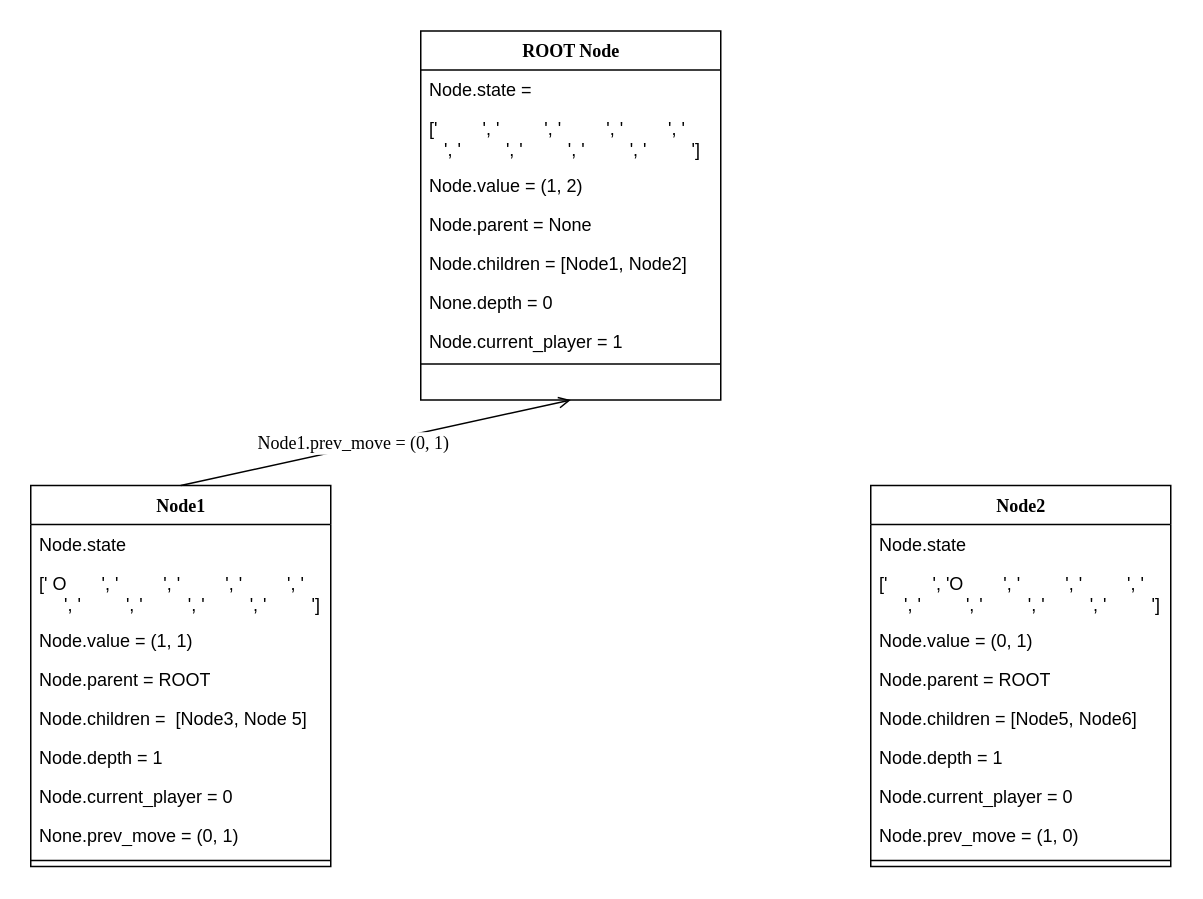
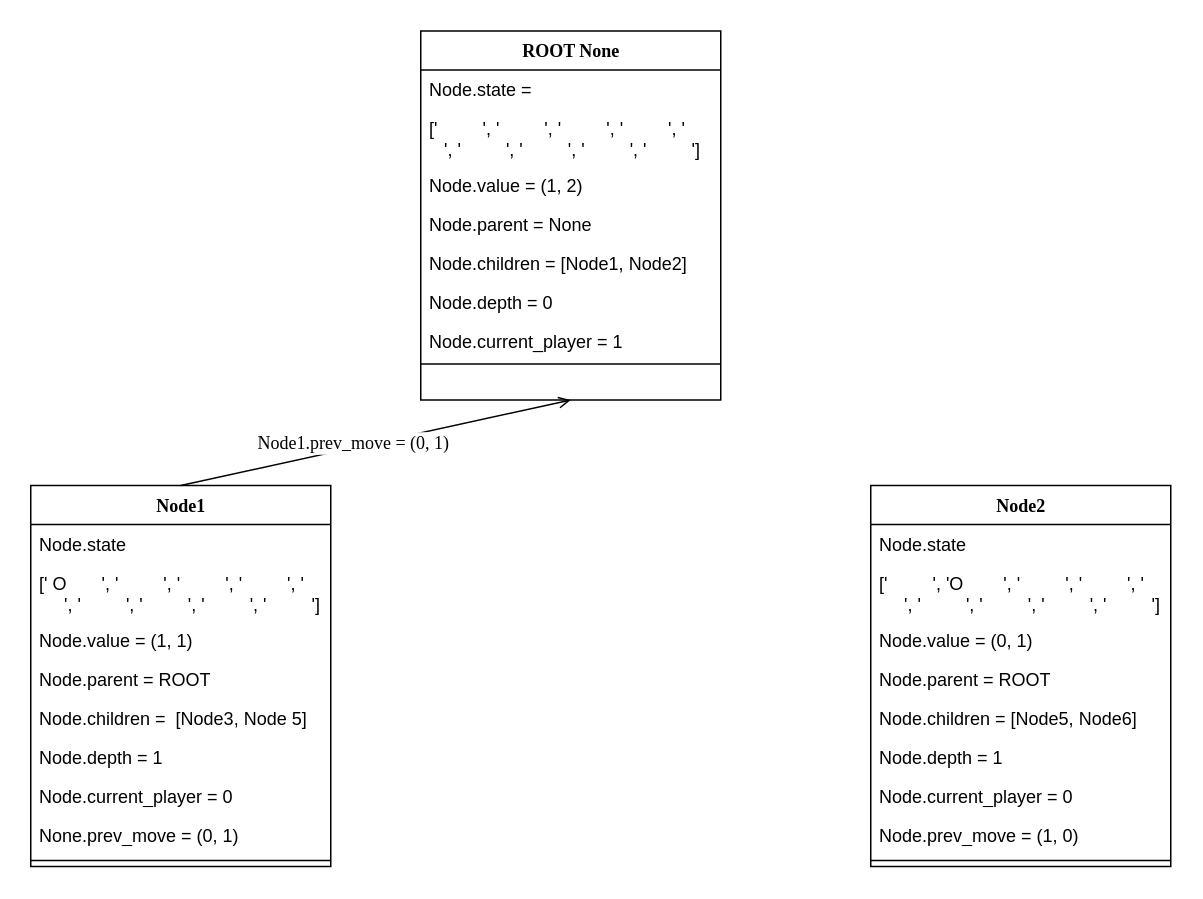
  <mxCell id="0" />
  <mxCell id="1" parent="0" />
- <mxCell id="2" value="ROOT Node" style="swimlane;html=1;fontStyle=1;align=center;verticalAlign=top;childLayout=stackLayout;horizontal=1;startSize=26;horizontalStack=0;resizeParent=1;resizeLast=0;collapsible=1;marginBottom=0;swimlaneFillColor=#ffffff;rounded=0;shadow=0;comic=0;labelBackgroundColor=none;strokeColor=#000000;strokeWidth=1;fillColor=none;fontFamily=Verdana;fontSize=12;fontColor=#000000;" parent="1" vertex="1"><mxGeometry x="280" y="20" width="200" height="246" as="geometry" /></mxCell>
+ <mxCell id="2" value="ROOT None" style="swimlane;html=1;fontStyle=1;align=center;verticalAlign=top;childLayout=stackLayout;horizontal=1;startSize=26;horizontalStack=0;resizeParent=1;resizeLast=0;collapsible=1;marginBottom=0;swimlaneFillColor=#ffffff;rounded=0;shadow=0;comic=0;labelBackgroundColor=none;strokeColor=#000000;strokeWidth=1;fillColor=none;fontFamily=Verdana;fontSize=12;fontColor=#000000;" parent="1" vertex="1"><mxGeometry x="280" y="20" width="200" height="246" as="geometry" /></mxCell>
  <mxCell id="3" value="Node.state =&amp;nbsp;" style="text;html=1;strokeColor=none;fillColor=none;align=left;verticalAlign=top;spacingLeft=4;spacingRight=4;whiteSpace=wrap;overflow=hidden;rotatable=0;points=[[0,0.5],[1,0.5]];portConstraint=eastwest;" parent="2" vertex="1"><mxGeometry y="26" width="200" height="26" as="geometry" /></mxCell>
  <mxCell id="4" value="['&amp;nbsp; &amp;nbsp; &amp;nbsp; &amp;nbsp; &amp;nbsp;', '&amp;nbsp; &amp;nbsp; &amp;nbsp; &amp;nbsp; &amp;nbsp;',&amp;nbsp;'&amp;nbsp; &amp;nbsp; &amp;nbsp; &amp;nbsp; &amp;nbsp;',&amp;nbsp;'&amp;nbsp; &amp;nbsp; &amp;nbsp; &amp;nbsp; &amp;nbsp;',&amp;nbsp;'&amp;nbsp; &amp;nbsp; &amp;nbsp; &amp;nbsp; &amp;nbsp;',&amp;nbsp;'&amp;nbsp; &amp;nbsp; &amp;nbsp; &amp;nbsp; &amp;nbsp;',&amp;nbsp;'&amp;nbsp; &amp;nbsp; &amp;nbsp; &amp;nbsp; &amp;nbsp;',&amp;nbsp;'&amp;nbsp; &amp;nbsp; &amp;nbsp; &amp;nbsp; &amp;nbsp;',&amp;nbsp;'&amp;nbsp; &amp;nbsp; &amp;nbsp; &amp;nbsp; &amp;nbsp;']" style="text;html=1;strokeColor=none;fillColor=none;align=left;verticalAlign=top;spacingLeft=4;spacingRight=4;whiteSpace=wrap;overflow=hidden;rotatable=0;points=[[0,0.5],[1,0.5]];portConstraint=eastwest;" vertex="1" parent="2"><mxGeometry y="52" width="200" height="38" as="geometry" /></mxCell>
  <mxCell id="5" value="Node.value = (1, 2)" style="text;html=1;strokeColor=none;fillColor=none;align=left;verticalAlign=top;spacingLeft=4;spacingRight=4;whiteSpace=wrap;overflow=hidden;rotatable=0;points=[[0,0.5],[1,0.5]];portConstraint=eastwest;" parent="2" vertex="1"><mxGeometry y="90" width="200" height="26" as="geometry" /></mxCell>
  <mxCell id="6" value="Node.parent = None" style="text;html=1;strokeColor=none;fillColor=none;align=left;verticalAlign=top;spacingLeft=4;spacingRight=4;whiteSpace=wrap;overflow=hidden;rotatable=0;points=[[0,0.5],[1,0.5]];portConstraint=eastwest;" parent="2" vertex="1"><mxGeometry y="116" width="200" height="26" as="geometry" /></mxCell>
  <mxCell id="7" value="Node.children = [Node1, Node2]" style="text;html=1;strokeColor=none;fillColor=none;align=left;verticalAlign=top;spacingLeft=4;spacingRight=4;whiteSpace=wrap;overflow=hidden;rotatable=0;points=[[0,0.5],[1,0.5]];portConstraint=eastwest;" parent="2" vertex="1"><mxGeometry y="142" width="200" height="26" as="geometry" /></mxCell>
- <mxCell id="8" value="None.depth = 0" style="text;html=1;strokeColor=none;fillColor=none;align=left;verticalAlign=top;spacingLeft=4;spacingRight=4;whiteSpace=wrap;overflow=hidden;rotatable=0;points=[[0,0.5],[1,0.5]];portConstraint=eastwest;" parent="2" vertex="1"><mxGeometry y="168" width="200" height="26" as="geometry" /></mxCell>
+ <mxCell id="8" value="Node.depth = 0" style="text;html=1;strokeColor=none;fillColor=none;align=left;verticalAlign=top;spacingLeft=4;spacingRight=4;whiteSpace=wrap;overflow=hidden;rotatable=0;points=[[0,0.5],[1,0.5]];portConstraint=eastwest;" parent="2" vertex="1"><mxGeometry y="168" width="200" height="26" as="geometry" /></mxCell>
  <mxCell id="9" value="Node.current_player = 1" style="text;html=1;strokeColor=none;fillColor=none;align=left;verticalAlign=top;spacingLeft=4;spacingRight=4;whiteSpace=wrap;overflow=hidden;rotatable=0;points=[[0,0.5],[1,0.5]];portConstraint=eastwest;" parent="2" vertex="1"><mxGeometry y="194" width="200" height="24" as="geometry" /></mxCell>
  <mxCell id="10" value="" style="line;html=1;strokeWidth=1;fillColor=none;align=left;verticalAlign=middle;spacingTop=-1;spacingLeft=3;spacingRight=3;rotatable=0;labelPosition=right;points=[];portConstraint=eastwest;" parent="2" vertex="1"><mxGeometry y="218" width="200" height="8" as="geometry" /></mxCell>
  <mxCell id="11" value="Node1" style="swimlane;html=1;fontStyle=1;align=center;verticalAlign=top;childLayout=stackLayout;horizontal=1;startSize=26;horizontalStack=0;resizeParent=1;resizeLast=0;collapsible=1;marginBottom=0;swimlaneFillColor=#ffffff;rounded=0;shadow=0;comic=0;labelBackgroundColor=none;strokeColor=#000000;strokeWidth=1;fillColor=none;fontFamily=Verdana;fontSize=12;fontColor=#000000;" parent="1" vertex="1"><mxGeometry x="20" y="323" width="200" height="254" as="geometry" /></mxCell>
  <mxCell id="12" value="Node.state" style="text;html=1;strokeColor=none;fillColor=none;align=left;verticalAlign=top;spacingLeft=4;spacingRight=4;whiteSpace=wrap;overflow=hidden;rotatable=0;points=[[0,0.5],[1,0.5]];portConstraint=eastwest;" parent="11" vertex="1"><mxGeometry y="26" width="200" height="26" as="geometry" /></mxCell>
  <mxCell id="13" value="[' O&amp;nbsp; &amp;nbsp; &amp;nbsp; &amp;nbsp;', '&amp;nbsp; &amp;nbsp; &amp;nbsp; &amp;nbsp; &amp;nbsp;',&amp;nbsp;'&amp;nbsp; &amp;nbsp; &amp;nbsp; &amp;nbsp; &amp;nbsp;',&amp;nbsp;'&amp;nbsp; &amp;nbsp; &amp;nbsp; &amp;nbsp; &amp;nbsp;',&amp;nbsp;'&amp;nbsp; &amp;nbsp; &amp;nbsp; &amp;nbsp; &amp;nbsp;',&amp;nbsp;'&amp;nbsp; &amp;nbsp; &amp;nbsp; &amp;nbsp; &amp;nbsp;',&amp;nbsp;'&amp;nbsp; &amp;nbsp; &amp;nbsp; &amp;nbsp; &amp;nbsp;',&amp;nbsp;'&amp;nbsp; &amp;nbsp; &amp;nbsp; &amp;nbsp; &amp;nbsp;',&amp;nbsp;'&amp;nbsp; &amp;nbsp; &amp;nbsp; &amp;nbsp; &amp;nbsp;']" style="text;html=1;strokeColor=none;fillColor=none;align=left;verticalAlign=top;spacingLeft=4;spacingRight=4;whiteSpace=wrap;overflow=hidden;rotatable=0;points=[[0,0.5],[1,0.5]];portConstraint=eastwest;" vertex="1" parent="11"><mxGeometry y="52" width="200" height="38" as="geometry" /></mxCell>
  <mxCell id="14" value="Node.value = (1, 1)" style="text;html=1;strokeColor=none;fillColor=none;align=left;verticalAlign=top;spacingLeft=4;spacingRight=4;whiteSpace=wrap;overflow=hidden;rotatable=0;points=[[0,0.5],[1,0.5]];portConstraint=eastwest;" parent="11" vertex="1"><mxGeometry y="90" width="200" height="26" as="geometry" /></mxCell>
  <mxCell id="15" value="Node.parent = ROOT" style="text;html=1;strokeColor=none;fillColor=none;align=left;verticalAlign=top;spacingLeft=4;spacingRight=4;whiteSpace=wrap;overflow=hidden;rotatable=0;points=[[0,0.5],[1,0.5]];portConstraint=eastwest;" parent="11" vertex="1"><mxGeometry y="116" width="200" height="26" as="geometry" /></mxCell>
  <mxCell id="16" value="Node.children =&amp;nbsp; [Node3, Node 5]" style="text;html=1;strokeColor=none;fillColor=none;align=left;verticalAlign=top;spacingLeft=4;spacingRight=4;whiteSpace=wrap;overflow=hidden;rotatable=0;points=[[0,0.5],[1,0.5]];portConstraint=eastwest;" parent="11" vertex="1"><mxGeometry y="142" width="200" height="26" as="geometry" /></mxCell>
  <mxCell id="17" value="Node.depth = 1" style="text;html=1;strokeColor=none;fillColor=none;align=left;verticalAlign=top;spacingLeft=4;spacingRight=4;whiteSpace=wrap;overflow=hidden;rotatable=0;points=[[0,0.5],[1,0.5]];portConstraint=eastwest;" parent="11" vertex="1"><mxGeometry y="168" width="200" height="26" as="geometry" /></mxCell>
  <mxCell id="18" value="Node.current_player = 0" style="text;html=1;strokeColor=none;fillColor=none;align=left;verticalAlign=top;spacingLeft=4;spacingRight=4;whiteSpace=wrap;overflow=hidden;rotatable=0;points=[[0,0.5],[1,0.5]];portConstraint=eastwest;" parent="11" vertex="1"><mxGeometry y="194" width="200" height="26" as="geometry" /></mxCell>
  <mxCell id="19" value="None.prev_move = (0, 1)" style="text;html=1;strokeColor=none;fillColor=none;align=left;verticalAlign=top;spacingLeft=4;spacingRight=4;whiteSpace=wrap;overflow=hidden;rotatable=0;points=[[0,0.5],[1,0.5]];portConstraint=eastwest;" vertex="1" parent="11"><mxGeometry y="220" width="200" height="26" as="geometry" /></mxCell>
  <mxCell id="20" value="" style="line;html=1;strokeWidth=1;fillColor=none;align=left;verticalAlign=middle;spacingTop=-1;spacingLeft=3;spacingRight=3;rotatable=0;labelPosition=right;points=[];portConstraint=eastwest;" parent="11" vertex="1"><mxGeometry y="246" width="200" height="8" as="geometry" /></mxCell>
  <mxCell id="21" value="Node2" style="swimlane;html=1;fontStyle=1;align=center;verticalAlign=top;childLayout=stackLayout;horizontal=1;startSize=26;horizontalStack=0;resizeParent=1;resizeLast=0;collapsible=1;marginBottom=0;swimlaneFillColor=#ffffff;rounded=0;shadow=0;comic=0;labelBackgroundColor=none;strokeColor=#000000;strokeWidth=1;fillColor=none;fontFamily=Verdana;fontSize=12;fontColor=#000000;" parent="1" vertex="1"><mxGeometry x="580" y="323" width="200" height="254" as="geometry" /></mxCell>
  <mxCell id="22" value="Node.state" style="text;html=1;strokeColor=none;fillColor=none;align=left;verticalAlign=top;spacingLeft=4;spacingRight=4;whiteSpace=wrap;overflow=hidden;rotatable=0;points=[[0,0.5],[1,0.5]];portConstraint=eastwest;" parent="21" vertex="1"><mxGeometry y="26" width="200" height="26" as="geometry" /></mxCell>
  <mxCell id="23" value="['&amp;nbsp; &amp;nbsp; &amp;nbsp; &amp;nbsp; &amp;nbsp;', 'O&amp;nbsp; &amp;nbsp; &amp;nbsp; &amp;nbsp; ',&amp;nbsp;'&amp;nbsp; &amp;nbsp; &amp;nbsp; &amp;nbsp; &amp;nbsp;',&amp;nbsp;'&amp;nbsp; &amp;nbsp; &amp;nbsp; &amp;nbsp; &amp;nbsp;',&amp;nbsp;'&amp;nbsp; &amp;nbsp; &amp;nbsp; &amp;nbsp; &amp;nbsp;',&amp;nbsp;'&amp;nbsp; &amp;nbsp; &amp;nbsp; &amp;nbsp; &amp;nbsp;',&amp;nbsp;'&amp;nbsp; &amp;nbsp; &amp;nbsp; &amp;nbsp; &amp;nbsp;',&amp;nbsp;'&amp;nbsp; &amp;nbsp; &amp;nbsp; &amp;nbsp; &amp;nbsp;',&amp;nbsp;'&amp;nbsp; &amp;nbsp; &amp;nbsp; &amp;nbsp; &amp;nbsp;']" style="text;html=1;strokeColor=none;fillColor=none;align=left;verticalAlign=top;spacingLeft=4;spacingRight=4;whiteSpace=wrap;overflow=hidden;rotatable=0;points=[[0,0.5],[1,0.5]];portConstraint=eastwest;" vertex="1" parent="21"><mxGeometry y="52" width="200" height="38" as="geometry" /></mxCell>
  <mxCell id="24" value="Node.value = (0, 1)" style="text;html=1;strokeColor=none;fillColor=none;align=left;verticalAlign=top;spacingLeft=4;spacingRight=4;whiteSpace=wrap;overflow=hidden;rotatable=0;points=[[0,0.5],[1,0.5]];portConstraint=eastwest;" parent="21" vertex="1"><mxGeometry y="90" width="200" height="26" as="geometry" /></mxCell>
  <mxCell id="25" value="Node.parent = ROOT" style="text;html=1;strokeColor=none;fillColor=none;align=left;verticalAlign=top;spacingLeft=4;spacingRight=4;whiteSpace=wrap;overflow=hidden;rotatable=0;points=[[0,0.5],[1,0.5]];portConstraint=eastwest;" parent="21" vertex="1"><mxGeometry y="116" width="200" height="26" as="geometry" /></mxCell>
  <mxCell id="26" value="Node.children = [Node5, Node6]" style="text;html=1;strokeColor=none;fillColor=none;align=left;verticalAlign=top;spacingLeft=4;spacingRight=4;whiteSpace=wrap;overflow=hidden;rotatable=0;points=[[0,0.5],[1,0.5]];portConstraint=eastwest;" parent="21" vertex="1"><mxGeometry y="142" width="200" height="26" as="geometry" /></mxCell>
  <mxCell id="27" value="Node.depth = 1" style="text;html=1;strokeColor=none;fillColor=none;align=left;verticalAlign=top;spacingLeft=4;spacingRight=4;whiteSpace=wrap;overflow=hidden;rotatable=0;points=[[0,0.5],[1,0.5]];portConstraint=eastwest;" parent="21" vertex="1"><mxGeometry y="168" width="200" height="26" as="geometry" /></mxCell>
  <mxCell id="28" value="Node.current_player = 0" style="text;html=1;strokeColor=none;fillColor=none;align=left;verticalAlign=top;spacingLeft=4;spacingRight=4;whiteSpace=wrap;overflow=hidden;rotatable=0;points=[[0,0.5],[1,0.5]];portConstraint=eastwest;" parent="21" vertex="1"><mxGeometry y="194" width="200" height="26" as="geometry" /></mxCell>
  <mxCell id="29" value="Node.prev_move = (1, 0)" style="text;html=1;strokeColor=none;fillColor=none;align=left;verticalAlign=top;spacingLeft=4;spacingRight=4;whiteSpace=wrap;overflow=hidden;rotatable=0;points=[[0,0.5],[1,0.5]];portConstraint=eastwest;" vertex="1" parent="21"><mxGeometry y="220" width="200" height="26" as="geometry" /></mxCell>
  <mxCell id="30" value="" style="line;html=1;strokeWidth=1;fillColor=none;align=left;verticalAlign=middle;spacingTop=-1;spacingLeft=3;spacingRight=3;rotatable=0;labelPosition=right;points=[];portConstraint=eastwest;" parent="21" vertex="1"><mxGeometry y="246" width="200" height="8" as="geometry" /></mxCell>
  <mxCell id="31" value="" style="endArrow=open;html=1;exitX=0.5;exitY=0;exitDx=0;exitDy=0;entryX=0.5;entryY=1;entryDx=0;entryDy=0;" edge="1" parent="1" source="11" target="2"><mxGeometry width="50" height="50" relative="1" as="geometry"><mxPoint x="-60" y="827" as="sourcePoint" /><mxPoint x="350" y="337" as="targetPoint" /></mxGeometry></mxCell>
  <mxCell id="32" value="Node1.prev_move = (0, 1)" style="text;html=1;resizable=0;points=[];align=center;verticalAlign=middle;labelBackgroundColor=#ffffff;fontFamily=Verdana;" vertex="1" connectable="0" parent="31"><mxGeometry x="-0.117" y="3" relative="1" as="geometry"><mxPoint as="offset" /></mxGeometry></mxCell>
